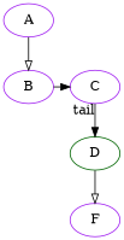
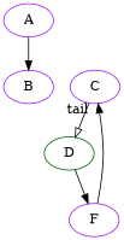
  digraph {
    node [color=purple]
    edge [arrowhead=normal]
    B
    C
    D [color=darkgreen]
    A
    F
    subgraph sub_1 {
      rank=same
      B
      C
    }
-   B -> C
-   C -> D [taillabel=tail]
-   D -> F [arrowhead=onormal]
-   A -> B [arrowhead=onormal]
+   F -> C
+   C -> D [arrowhead=onormal taillabel=tail]
+   D -> F
+   A -> B
  }
